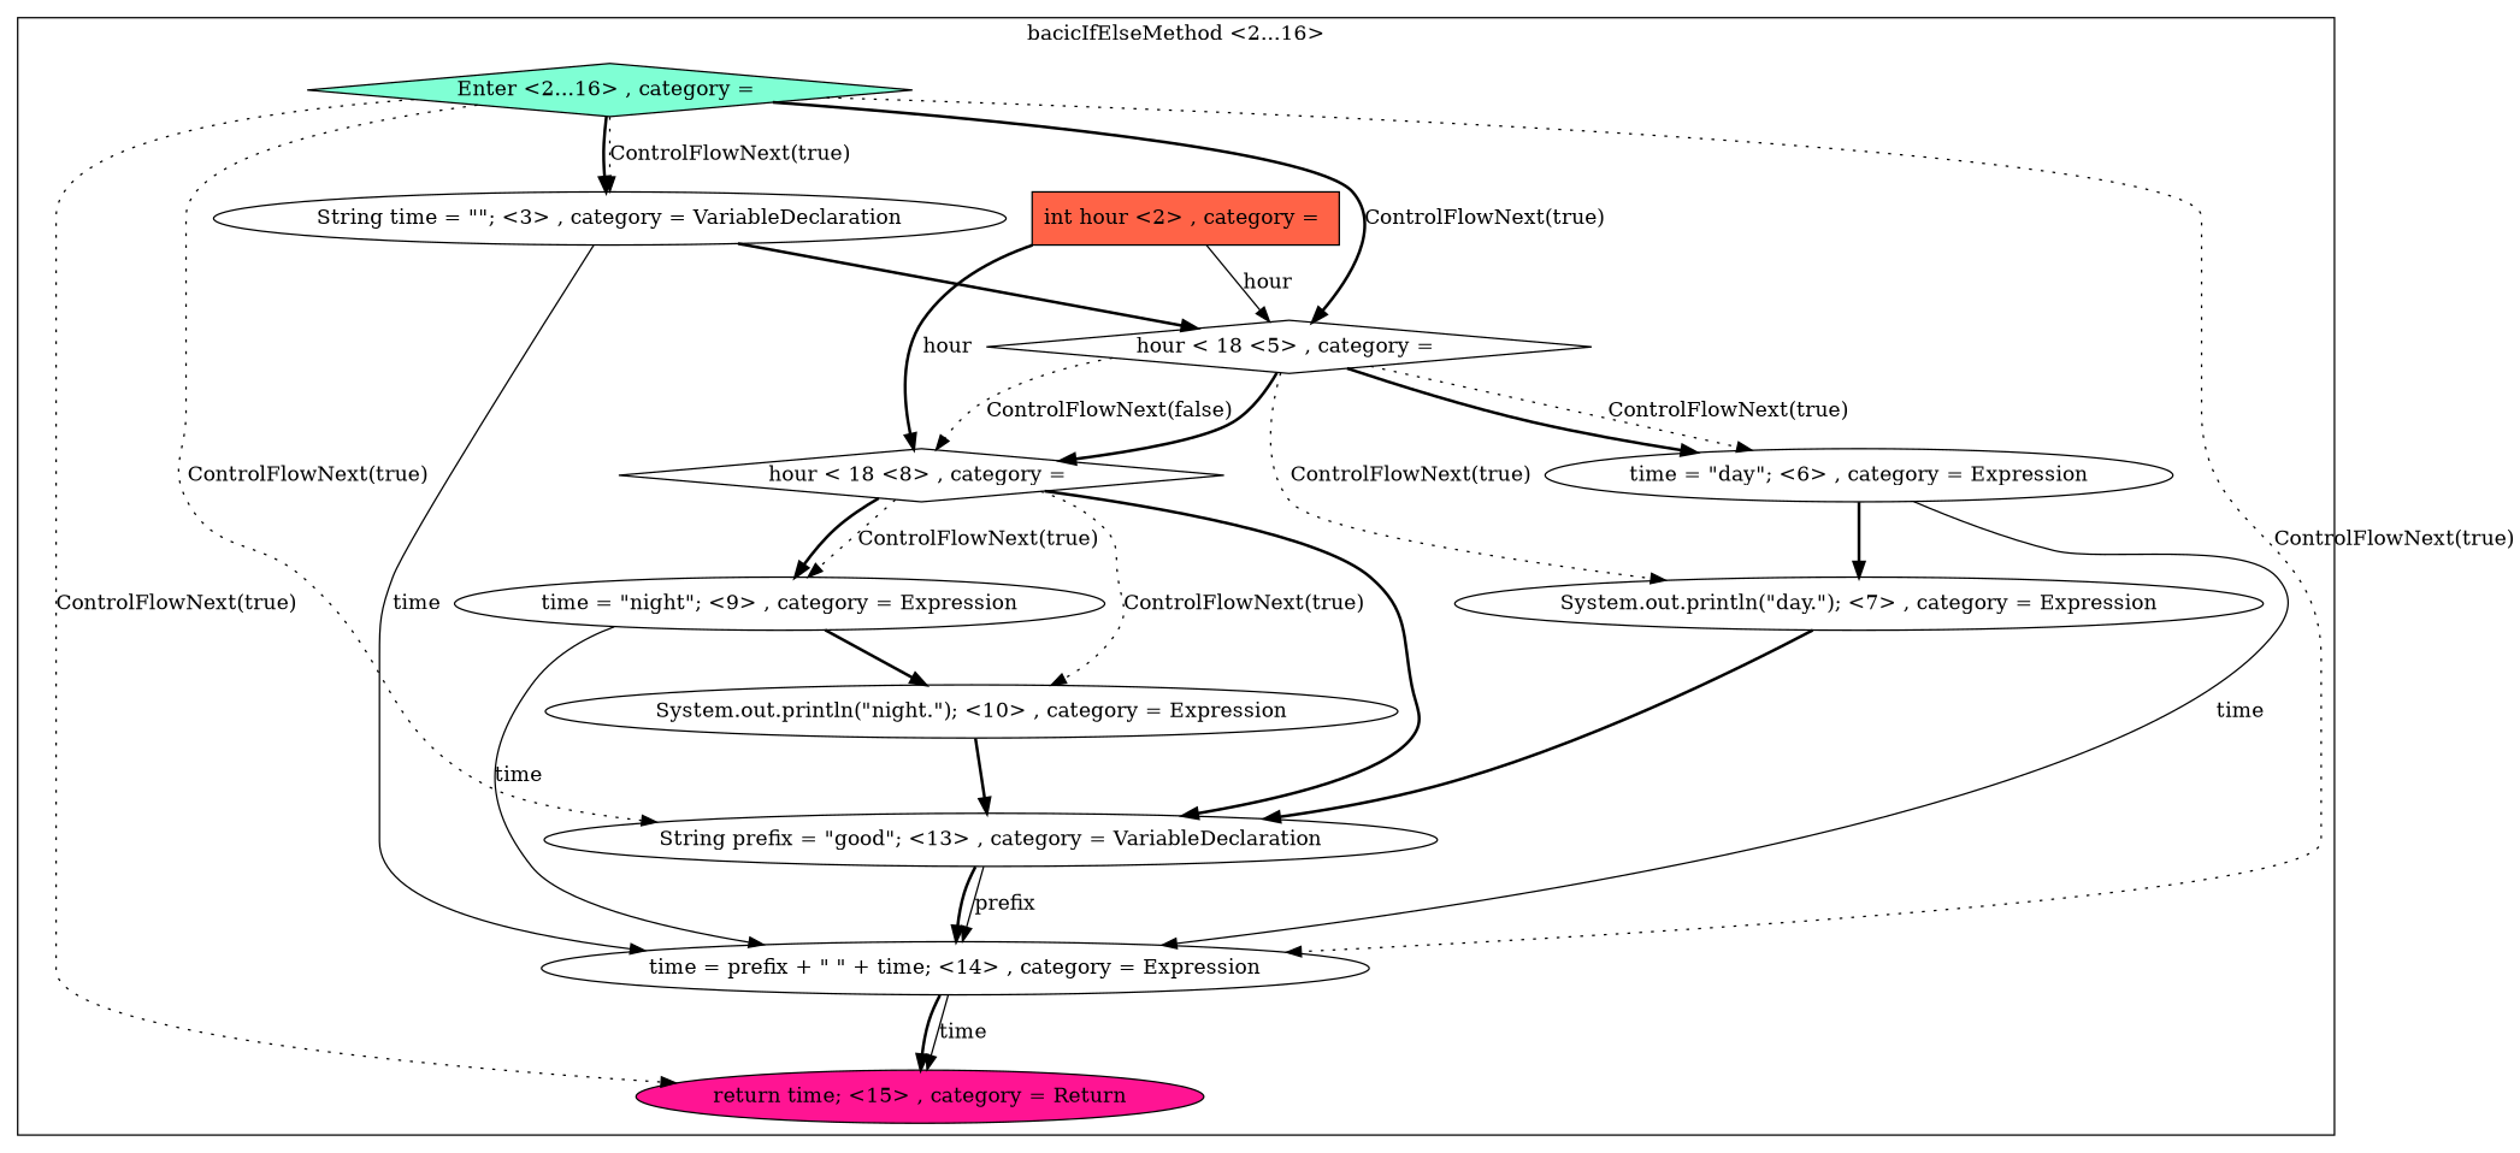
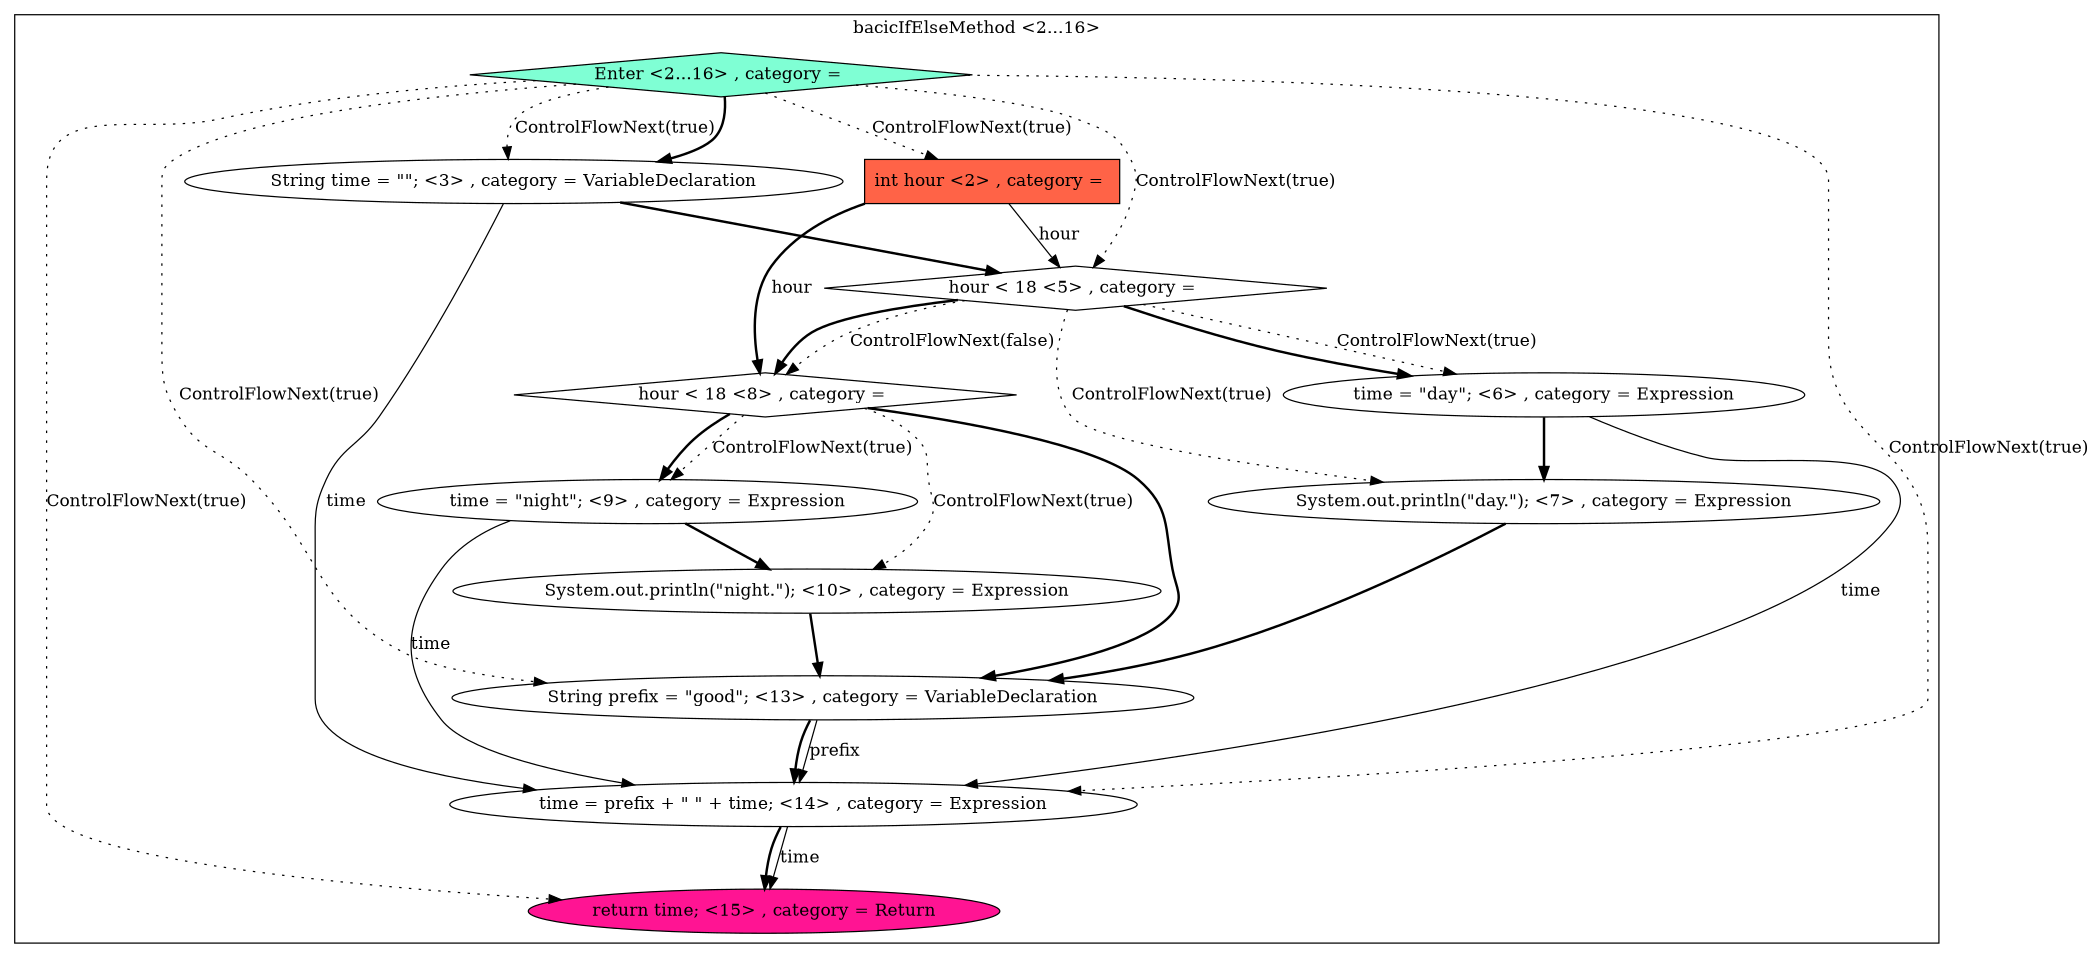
  digraph {
    node [fillcolor=white shape=ellipse style=filled]
    edge [style=bold]
    n1 [label="System.out.println(\"night.\"); <10> , category = Expression"]
    n2 [label="String prefix = \"good\"; <13> , category = VariableDeclaration"]
    n3 [label="hour < 18 <8> , category = " shape=diamond]
    n4 [label="time = \"night\"; <9> , category = Expression"]
    n5 [label="time = prefix + \" \" + time; <14> , category = Expression"]
    n6 [fillcolor=deeppink label="return time; <15> , category = Return"]
    n7 [fillcolor=aquamarine label="Enter <2...16> , category = " shape=diamond]
    n8 [label="String time = \"\"; <3> , category = VariableDeclaration"]
    n9 [label="hour < 18 <5> , category = " shape=diamond]
    n10 [fillcolor=tomato label="int hour <2> , category = " shape=box]
    n11 [label="time = \"day\"; <6> , category = Expression"]
    n12 [label="System.out.println(\"day.\"); <7> , category = Expression"]
    subgraph cluster_1 {
      label="bacicIfElseMethod <2...16>"
      n1
      n2
      n3
      n4
      n5
      n6
      n7
      n8
      n9
      n10
      n11
      n12
    }
    n1 -> n2
    n2 -> n5 [label=prefix style=solid]
    n2 -> n5
    n3 -> n1 [label="ControlFlowNext(true)" style=dotted]
    n3 -> n2
    n3 -> n4 [label="ControlFlowNext(true)" style=dotted]
    n3 -> n4
    n4 -> n1
    n4 -> n5 [label=time style=solid]
    n5 -> n6 [label=time style=solid]
    n5 -> n6
    n7 -> n2 [label="ControlFlowNext(true)" style=dotted]
    n7 -> n5 [label="ControlFlowNext(true)" style=dotted]
    n7 -> n6 [label="ControlFlowNext(true)" style=dotted]
    n7 -> n8 [label="ControlFlowNext(true)" style=dotted]
    n7 -> n8
-   n7 -> n9 [label="ControlFlowNext(true)"]
+   n7 -> n9 [label="ControlFlowNext(true)" style=dotted]
+   n7 -> n10 [label="ControlFlowNext(true)" style=dotted]
    n8 -> n5 [label=time style=solid]
    n8 -> n9
    n9 -> n3 [label="ControlFlowNext(false)" style=dotted]
    n9 -> n3
    n9 -> n11 [label="ControlFlowNext(true)" style=dotted]
    n9 -> n11
    n9 -> n12 [label="ControlFlowNext(true)" style=dotted]
    n10 -> n3 [label=hour]
    n10 -> n9 [label=hour style=solid]
    n11 -> n5 [label=time style=solid]
    n11 -> n12
    n12 -> n2
  }
